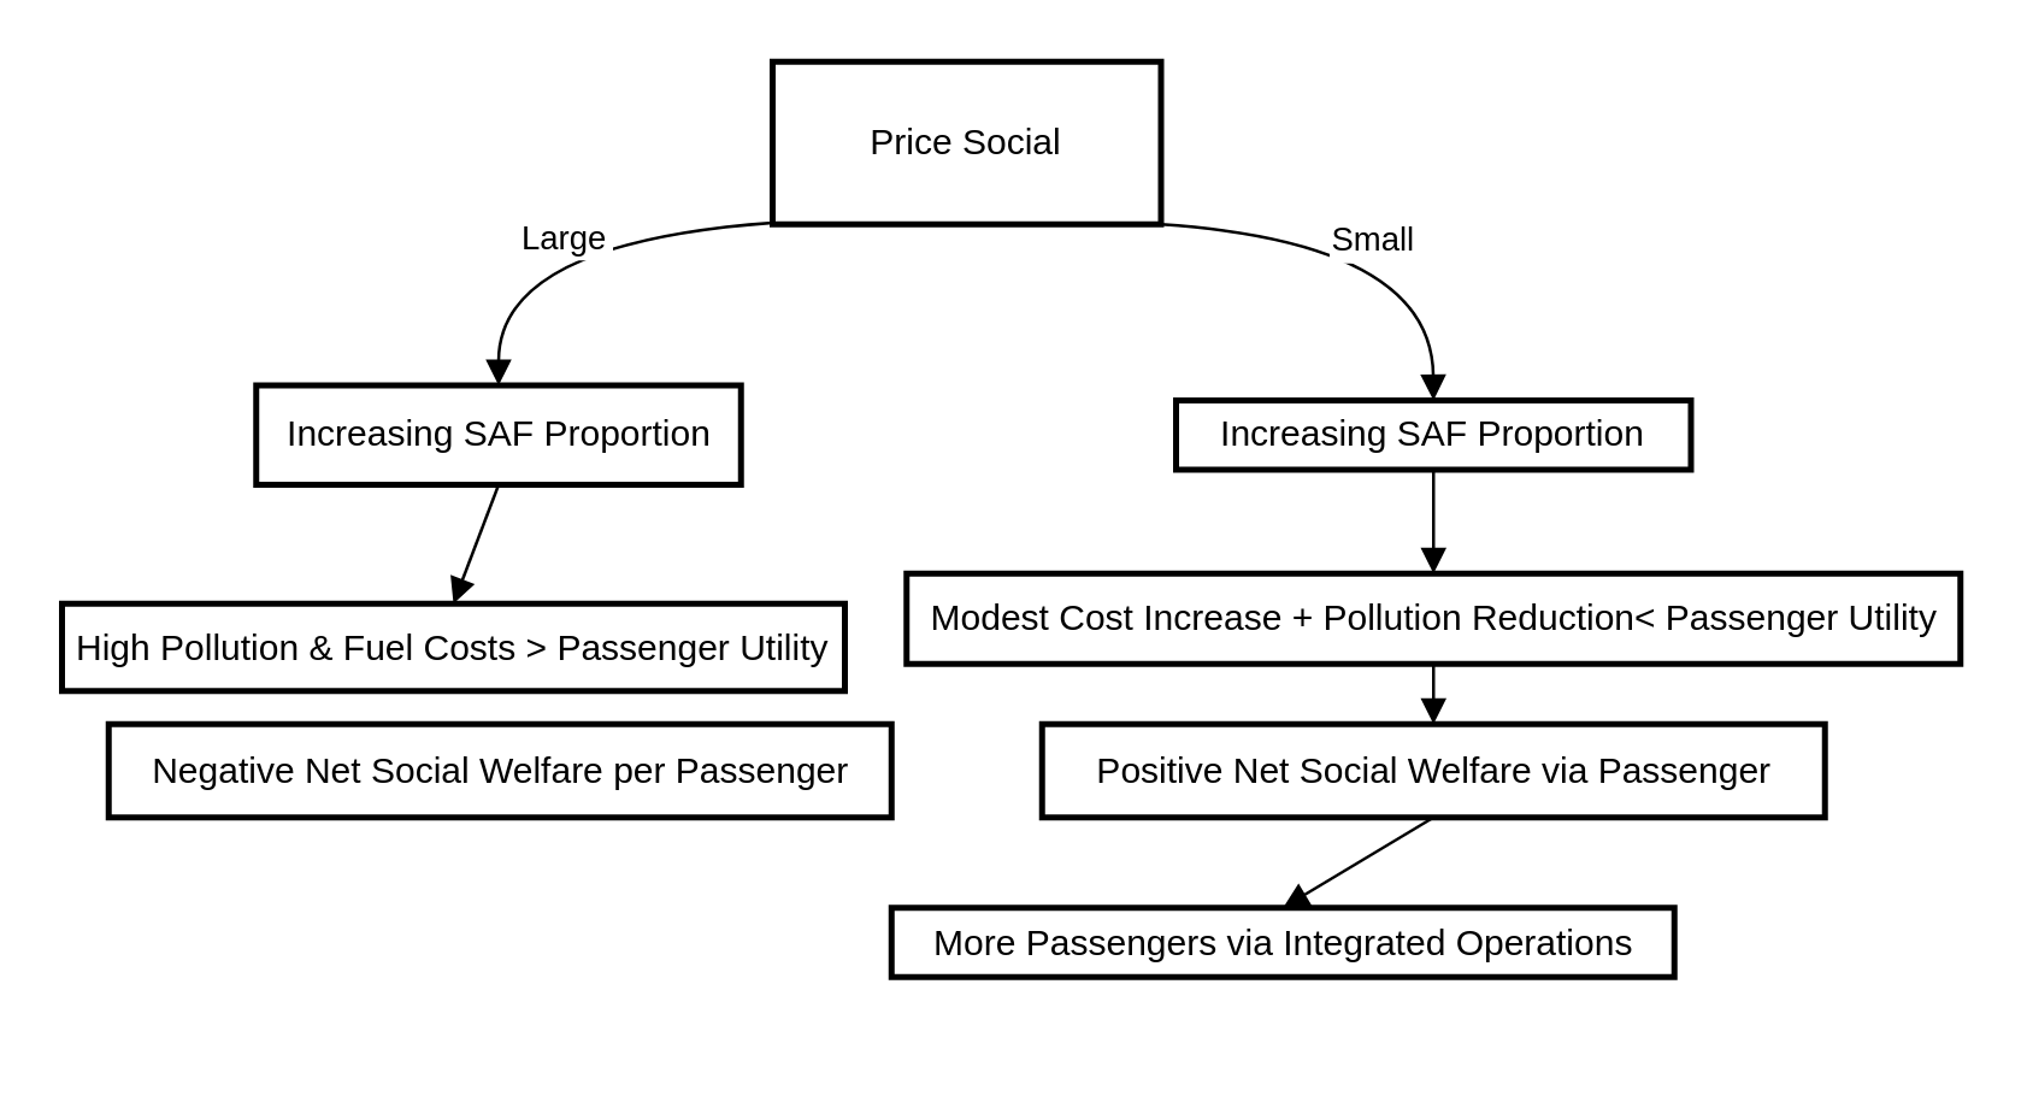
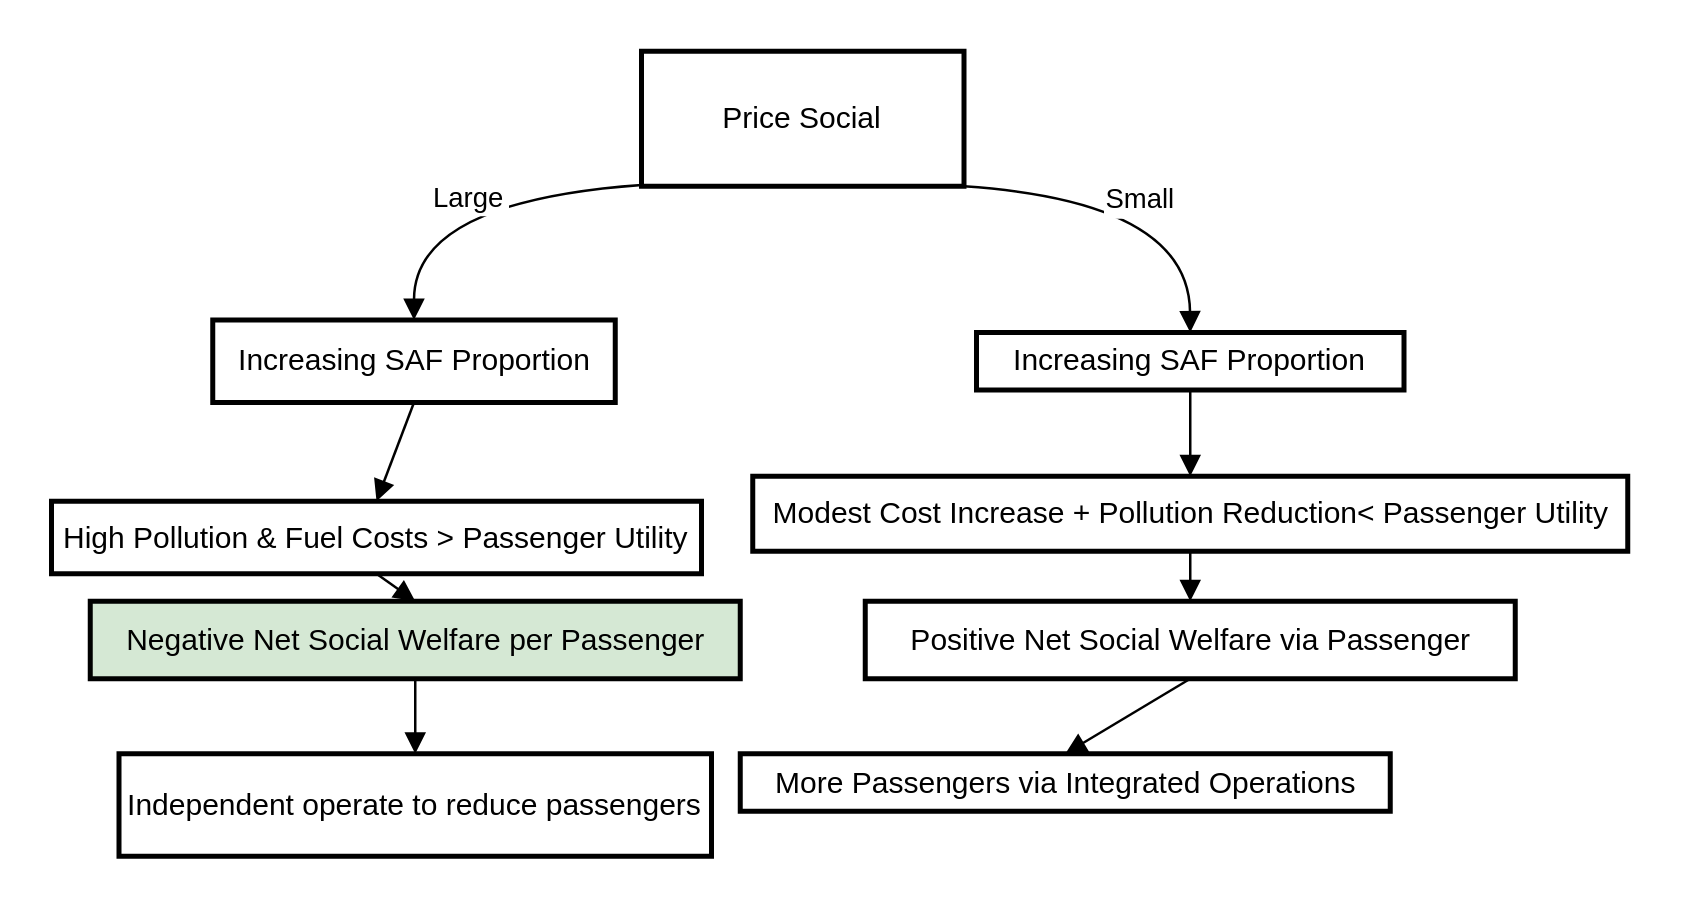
  <mxCell id="0" />
  <mxCell id="1" parent="0" />
  <mxCell id="2" value="Price Social" style="whiteSpace=wrap;strokeWidth=2;" vertex="1" parent="1"><mxGeometry x="256" y="20" width="129" height="54" as="geometry" /></mxCell>
  <mxCell id="3" value="Increasing SAF Proportion" style="whiteSpace=wrap;strokeWidth=2;" vertex="1" parent="1"><mxGeometry x="84.5" y="127.5" width="161" height="33" as="geometry" /></mxCell>
  <mxCell id="4" value="Increasing SAF Proportion" style="whiteSpace=wrap;strokeWidth=2;" vertex="1" parent="1"><mxGeometry x="390" y="132.5" width="171" height="23" as="geometry" /></mxCell>
  <mxCell id="5" value="High Pollution &amp; Fuel Costs &gt; Passenger Utility" style="whiteSpace=wrap;strokeWidth=2;" vertex="1" parent="1"><mxGeometry x="20" y="200" width="260" height="29" as="geometry" /></mxCell>
- <mxCell id="6" value="Negative Net Social Welfare per Passenger" style="whiteSpace=wrap;strokeWidth=2;" vertex="1" parent="1"><mxGeometry x="35.5" y="240" width="260" height="31" as="geometry" /></mxCell>
+ <mxCell id="6" value="Negative Net Social Welfare per Passenger" style="whiteSpace=wrap;strokeWidth=2;fillColor=#d5e8d4;" vertex="1" parent="1"><mxGeometry x="35.5" y="240" width="260" height="31" as="geometry" /></mxCell>
+ <mxCell id="7" value="Independent operate to reduce passengers" style="whiteSpace=wrap;strokeWidth=2;" vertex="1" parent="1"><mxGeometry x="47" y="301" width="237" height="41" as="geometry" /></mxCell>
  <mxCell id="8" value="Modest Cost Increase + Pollution Reduction&lt; Passenger Utility" style="whiteSpace=wrap;strokeWidth=2;" vertex="1" parent="1"><mxGeometry x="300.5" y="190" width="350" height="30" as="geometry" /></mxCell>
  <mxCell id="9" value="Positive Net Social Welfare via Passenger" style="whiteSpace=wrap;strokeWidth=2;" vertex="1" parent="1"><mxGeometry x="345.5" y="240" width="260" height="31" as="geometry" /></mxCell>
  <mxCell id="10" value="More Passengers via Integrated Operations" style="whiteSpace=wrap;strokeWidth=2;" vertex="1" parent="1"><mxGeometry x="295.5" y="301" width="260" height="23" as="geometry" /></mxCell>
  <mxCell id="11" value="Large" style="curved=1;startArrow=none;endArrow=block;exitX=0;exitY=0.99;entryX=0.5;entryY=-0.01;rounded=0;" edge="1" parent="1" source="2" target="3"><mxGeometry relative="1" as="geometry"><Array as="points"><mxPoint x="165" y="80" /></Array></mxGeometry></mxCell>
  <mxCell id="12" value="Small" style="curved=1;startArrow=none;endArrow=block;exitX=0.99;exitY=0.99;entryX=0.5;entryY=-0.01;rounded=0;" edge="1" parent="1" source="2" target="4"><mxGeometry relative="1" as="geometry"><Array as="points"><mxPoint x="475" y="80" /></Array></mxGeometry></mxCell>
  <mxCell id="13" value="" style="curved=1;startArrow=none;endArrow=block;exitX=0.5;exitY=0.99;entryX=0.5;entryY=-0.01;rounded=0;" edge="1" parent="1" source="3" target="5"><mxGeometry relative="1" as="geometry"><Array as="points" /></mxGeometry></mxCell>
+ <mxCell id="14" value="" style="curved=1;startArrow=none;endArrow=block;exitX=0.5;exitY=0.99;entryX=0.5;entryY=-0.01;rounded=0;" edge="1" parent="1" source="5" target="6"><mxGeometry relative="1" as="geometry"><Array as="points" /></mxGeometry></mxCell>
+ <mxCell id="15" value="" style="curved=1;startArrow=none;endArrow=block;exitX=0.5;exitY=0.99;entryX=0.5;entryY=-0.01;rounded=0;" edge="1" parent="1" source="6" target="7"><mxGeometry relative="1" as="geometry"><Array as="points" /></mxGeometry></mxCell>
  <mxCell id="16" value="" style="curved=1;startArrow=none;endArrow=block;exitX=0.5;exitY=0.99;entryX=0.5;entryY=-0.01;rounded=0;" edge="1" parent="1" source="4" target="8"><mxGeometry relative="1" as="geometry"><Array as="points" /></mxGeometry></mxCell>
  <mxCell id="17" value="" style="curved=1;startArrow=none;endArrow=block;exitX=0.5;exitY=0.99;entryX=0.5;entryY=-0.01;rounded=0;" edge="1" parent="1" source="8" target="9"><mxGeometry relative="1" as="geometry"><Array as="points" /></mxGeometry></mxCell>
  <mxCell id="18" value="" style="curved=1;startArrow=none;endArrow=block;exitX=0.5;exitY=0.99;entryX=0.5;entryY=-0.01;rounded=0;" edge="1" parent="1" source="9" target="10"><mxGeometry relative="1" as="geometry"><Array as="points" /></mxGeometry></mxCell>
